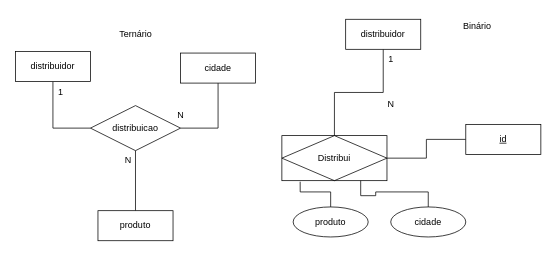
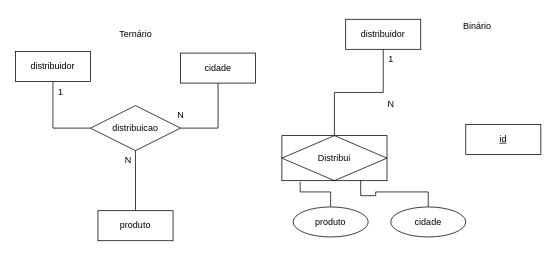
  <mxCell id="0" />
  <mxCell id="1" parent="0" />
  <mxCell id="2" value="" style="edgeStyle=orthogonalEdgeStyle;rounded=0;orthogonalLoop=1;jettySize=auto;html=1;endArrow=none;endFill=0;" edge="1" parent="1" source="3" target="4"><mxGeometry relative="1" as="geometry" /></mxCell>
  <mxCell id="3" value="distribuidor" style="whiteSpace=wrap;html=1;align=center;" vertex="1" parent="1"><mxGeometry x="460" y="25" width="100" height="40" as="geometry" /></mxCell>
  <mxCell id="4" value="Distribui" style="shape=associativeEntity;whiteSpace=wrap;html=1;align=center;" vertex="1" parent="1"><mxGeometry x="375" y="180" width="140" height="60" as="geometry" /></mxCell>
  <mxCell id="5" style="edgeStyle=orthogonalEdgeStyle;rounded=0;orthogonalLoop=1;jettySize=auto;html=1;exitX=0.5;exitY=0;exitDx=0;exitDy=0;entryX=0.174;entryY=1.023;entryDx=0;entryDy=0;entryPerimeter=0;endArrow=none;endFill=0;" edge="1" parent="1" source="6" target="4"><mxGeometry relative="1" as="geometry" /></mxCell>
  <mxCell id="6" value="produto" style="ellipse;whiteSpace=wrap;html=1;align=center;" vertex="1" parent="1"><mxGeometry y="275" width="100" height="40" as="geometry" x="390" /></mxCell>
  <mxCell id="7" style="edgeStyle=orthogonalEdgeStyle;rounded=0;orthogonalLoop=1;jettySize=auto;html=1;exitX=0.5;exitY=0;exitDx=0;exitDy=0;entryX=0.75;entryY=1;entryDx=0;entryDy=0;endArrow=none;endFill=0;" edge="1" parent="1" source="8" target="4"><mxGeometry relative="1" as="geometry" /></mxCell>
  <mxCell id="8" value="cidade" style="ellipse;whiteSpace=wrap;html=1;align=center;" vertex="1" parent="1"><mxGeometry x="520" y="275" width="100" height="40" as="geometry" /></mxCell>
- <mxCell id="9" style="edgeStyle=orthogonalEdgeStyle;rounded=0;orthogonalLoop=1;jettySize=auto;html=1;entryX=1;entryY=0.5;entryDx=0;entryDy=0;endArrow=none;endFill=0;" edge="1" parent="1" source="10" target="4"><mxGeometry relative="1" as="geometry" /></mxCell>
  <mxCell id="10" value="id" style="whiteSpace=wrap;html=1;align=center;fontStyle=4;rounded=0;" vertex="1" parent="1"><mxGeometry x="620" y="165" width="100" height="40" as="geometry" /></mxCell>
  <mxCell id="11" value="1" style="text;html=1;align=center;verticalAlign=middle;resizable=0;points=[];autosize=1;strokeColor=none;fillColor=none;" vertex="1" parent="1"><mxGeometry x="505" y="63" width="30" height="30" as="geometry" /></mxCell>
  <mxCell id="12" value="N" style="text;html=1;align=center;verticalAlign=middle;resizable=0;points=[];autosize=1;strokeColor=none;fillColor=none;" vertex="1" parent="1"><mxGeometry x="505" y="123" width="30" height="30" as="geometry" /></mxCell>
  <mxCell id="13" style="edgeStyle=orthogonalEdgeStyle;rounded=0;orthogonalLoop=1;jettySize=auto;html=1;entryX=0;entryY=0.5;entryDx=0;entryDy=0;endArrow=none;endFill=0;" edge="1" parent="1" source="14" target="15"><mxGeometry relative="1" as="geometry" /></mxCell>
  <mxCell id="14" value="distribuidor" style="whiteSpace=wrap;html=1;align=center;" vertex="1" parent="1"><mxGeometry x="20" y="68" width="100" height="40" as="geometry" /></mxCell>
  <mxCell id="15" value="distribuicao" style="shape=rhombus;perimeter=rhombusPerimeter;whiteSpace=wrap;html=1;align=center;" vertex="1" parent="1"><mxGeometry x="120" y="140" width="120" height="60" as="geometry" /></mxCell>
  <mxCell id="16" style="edgeStyle=orthogonalEdgeStyle;rounded=0;orthogonalLoop=1;jettySize=auto;html=1;entryX=0.5;entryY=1;entryDx=0;entryDy=0;endArrow=none;endFill=0;" edge="1" parent="1" source="17" target="15"><mxGeometry relative="1" as="geometry" /></mxCell>
  <mxCell id="17" value="produto" style="whiteSpace=wrap;html=1;align=center;" vertex="1" parent="1"><mxGeometry x="130" y="280" width="100" height="40" as="geometry" /></mxCell>
  <mxCell id="18" style="edgeStyle=orthogonalEdgeStyle;rounded=0;orthogonalLoop=1;jettySize=auto;html=1;entryX=1;entryY=0.5;entryDx=0;entryDy=0;endArrow=none;endFill=0;" edge="1" parent="1" source="19" target="15"><mxGeometry relative="1" as="geometry" /></mxCell>
  <mxCell id="19" value="cidade" style="whiteSpace=wrap;html=1;align=center;" vertex="1" parent="1"><mxGeometry x="240" y="70" width="100" height="40" as="geometry" /></mxCell>
  <mxCell id="20" value="1" style="text;html=1;align=center;verticalAlign=middle;resizable=0;points=[];autosize=1;strokeColor=none;fillColor=none;" vertex="1" parent="1"><mxGeometry x="65" y="108" width="30" height="30" as="geometry" /></mxCell>
  <mxCell id="21" value="N" style="text;html=1;align=center;verticalAlign=middle;resizable=0;points=[];autosize=1;strokeColor=none;fillColor=none;" vertex="1" parent="1"><mxGeometry x="155" y="198" width="30" height="30" as="geometry" /></mxCell>
  <mxCell id="22" value="N" style="text;html=1;align=center;verticalAlign=middle;resizable=0;points=[];autosize=1;strokeColor=none;fillColor=none;" vertex="1" parent="1"><mxGeometry x="225" y="138" width="30" height="30" as="geometry" /></mxCell>
  <mxCell id="23" value="Ternário" style="text;html=1;align=center;verticalAlign=middle;resizable=0;points=[];autosize=1;strokeColor=none;fillColor=none;" vertex="1" parent="1"><mxGeometry x="145" y="30" width="70" height="30" as="geometry" /></mxCell>
  <mxCell id="24" value="Binário" style="text;html=1;align=center;verticalAlign=middle;resizable=0;points=[];autosize=1;strokeColor=none;fillColor=none;" vertex="1" parent="1"><mxGeometry x="605" y="20" width="60" height="30" as="geometry" /></mxCell>
